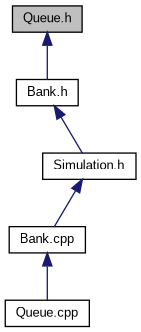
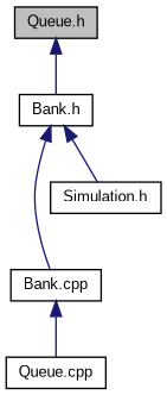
  digraph {
    fontname="Liberation Sans"
    node [color=black fillcolor=white fontname="Liberation Sans" fontsize=10 shape=record style=filled]
    edge [color=midnightblue dir=back fontname="Liberation Sans" fontsize=10 labelfontname=Helvetica labelfontsize=10 style=solid]
    n1 [fillcolor=grey75 fontcolor=black height=0.2 label="Queue.h" width=0.4]
    n2 [height=0.2 label="Bank.h" width=0.4]
    n3 [height=0.2 label="Bank.cpp" width=0.4]
    n4 [height=0.2 label="Simulation.h" width=0.4]
    n5 [height=0.2 label="Queue.cpp" width=0.4]
    n1 -> n2
-   n4 -> n3
+   n2 -> n3
    n2 -> n4
    n3 -> n5
  }
